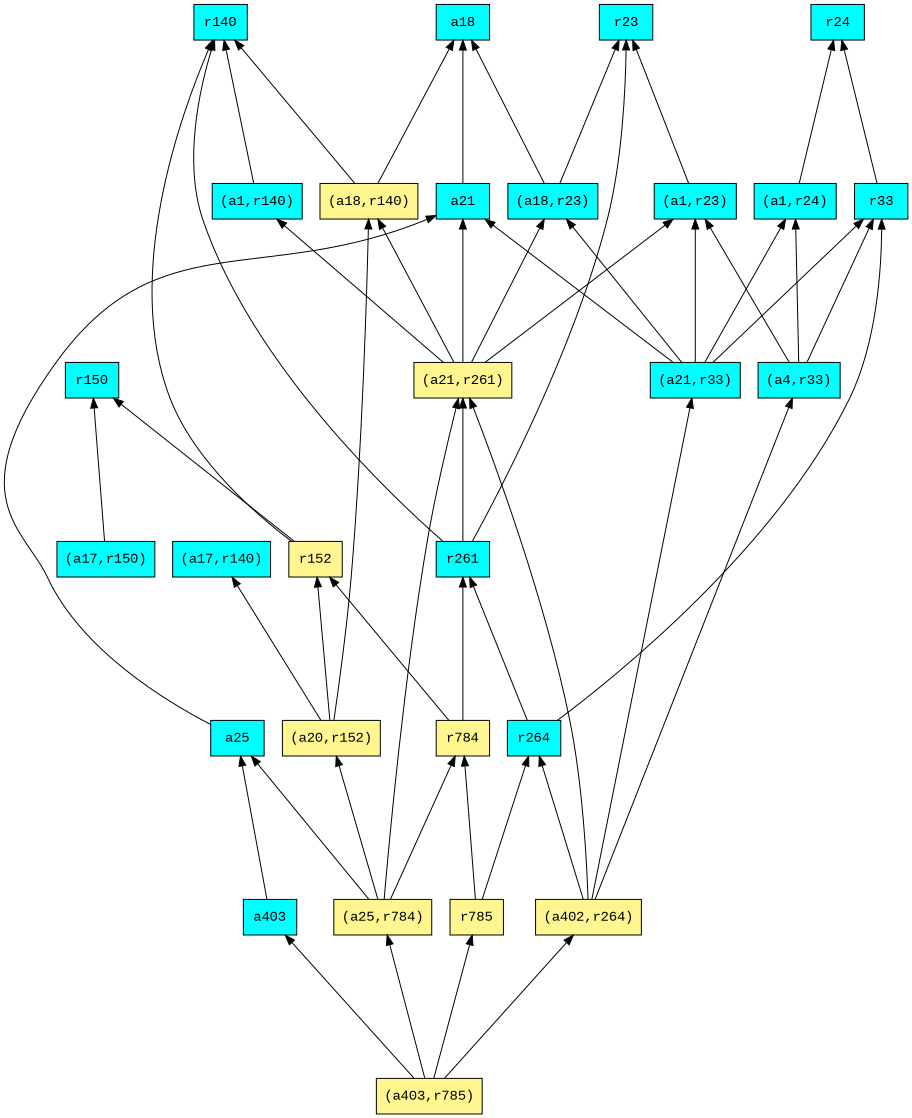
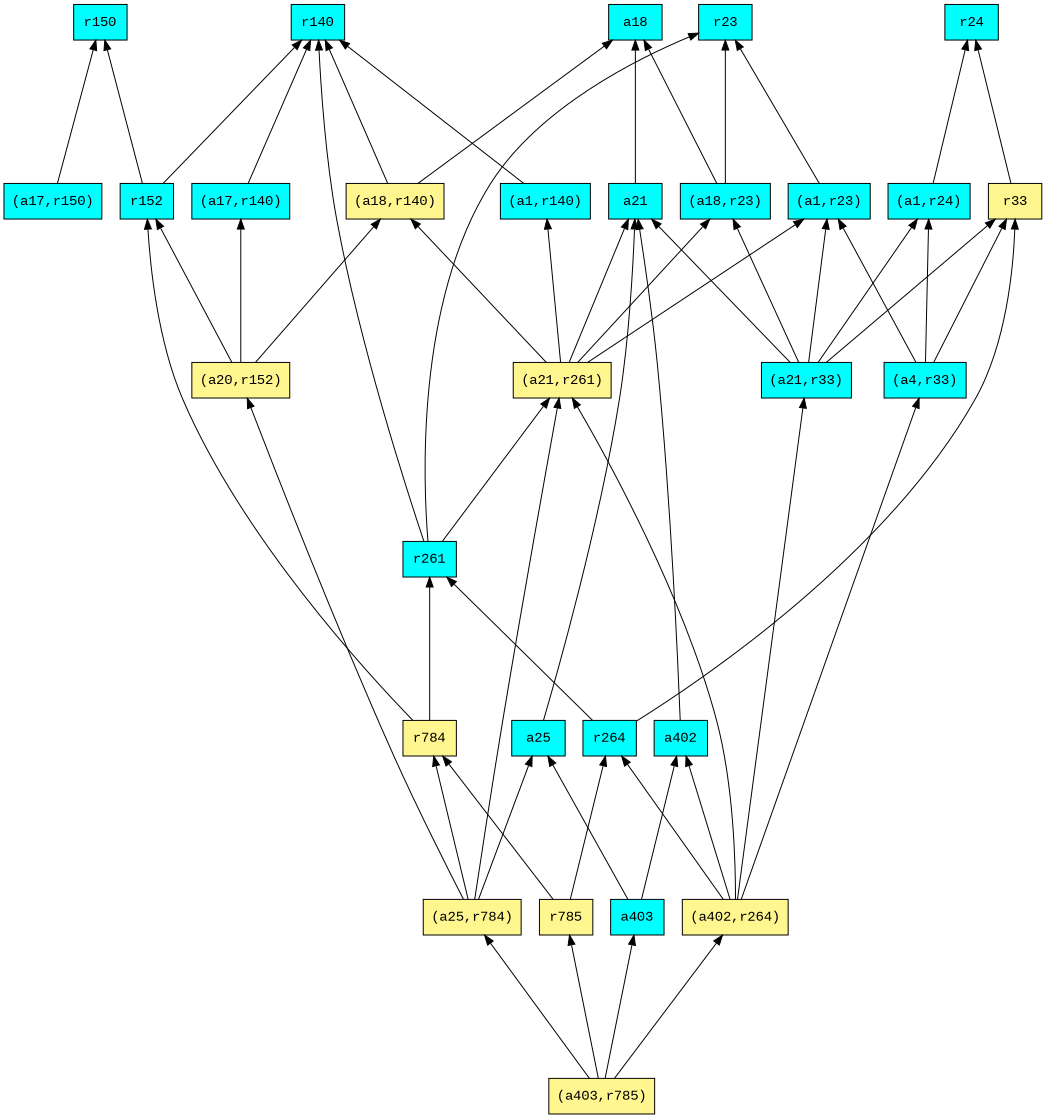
  digraph {
    fontname="Liberation Mono"
    rankdir=BT
    ranksep=2.0
    node [fillcolor=cyan fontname="Liberation Mono" shape=record style=filled]
    edge [fontname="Liberation Mono"]
    n1 [fillcolor=khaki1 label="{(a21,r261)}"]
    n2 [label="{(a1,r140)}"]
    n3 [label="{a21}"]
    n4 [label="{(a1,r23)}"]
    n5 [label="{(a18,r23)}"]
    n6 [fillcolor=khaki1 label="{(a18,r140)}"]
    n7 [label="{r140}"]
    n8 [label="{a18}"]
    n9 [label="{r23}"]
    n10 [label="{r261}"]
    n11 [label="{(a4,r33)}"]
    n12 [label="{(a1,r24)}"]
-   n13 [label="{r33}"]
+   n13 [fillcolor=khaki1 label="{r33}"]
    n14 [label="{r24}"]
    n15 [fillcolor=khaki1 label="{(a403,r785)}"]
    n16 [label="{a403}"]
    n17 [fillcolor=khaki1 label="{r785}"]
    n18 [fillcolor=khaki1 label="{(a25,r784)}"]
    n19 [fillcolor=khaki1 label="{(a402,r264)}"]
    n20 [label="{a25}"]
+   n21 [label="{a402}"]
    n22 [fillcolor=khaki1 label="{r784}"]
    n23 [label="{r264}"]
    n24 [fillcolor=khaki1 label="{(a20,r152)}"]
    n25 [label="{(a21,r33)}"]
    n26 [label="{r150}"]
-   n27 [fillcolor=khaki1 label="{r152}"]
+   n27 [label="{r152}"]
    n28 [label="{(a17,r140)}"]
    n29 [label="{(a17,r150)}"]
    n1 -> n2
    n1 -> n3
    n1 -> n4
    n1 -> n5
    n1 -> n6
    n2 -> n7
    n3 -> n8
    n4 -> n9
    n5 -> n8
    n5 -> n9
    n6 -> n7
    n6 -> n8
    n10 -> n1
    n10 -> n7
    n10 -> n9
    n11 -> n4
    n11 -> n12
    n11 -> n13
    n12 -> n14
    n13 -> n14
    n15 -> n16
    n15 -> n17
    n15 -> n18
    n15 -> n19
    n16 -> n20
+   n16 -> n21
    n17 -> n22
    n17 -> n23
    n18 -> n1
    n18 -> n20
    n18 -> n22
    n18 -> n24
    n19 -> n1
    n19 -> n11
+   n19 -> n21
    n19 -> n23
    n19 -> n25
    n20 -> n3
+   n21 -> n3
    n22 -> n10
    n22 -> n27
    n23 -> n10
    n23 -> n13
    n24 -> n6
    n24 -> n27
    n24 -> n28
    n25 -> n3
    n25 -> n4
    n25 -> n5
    n25 -> n12
    n25 -> n13
    n27 -> n7
    n27 -> n26
+   n28 -> n7
    n29 -> n26
  }
